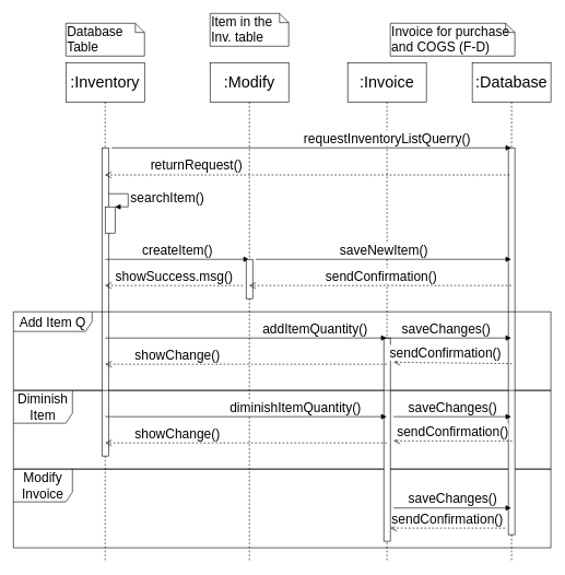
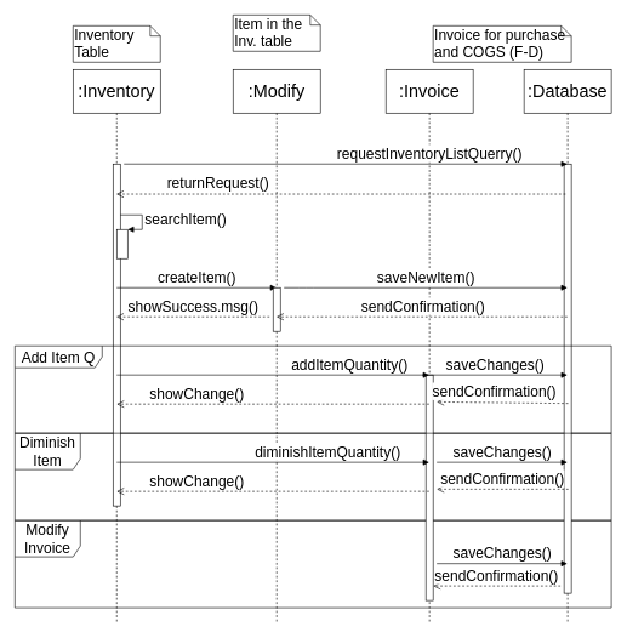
  <mxCell id="0" />
  <mxCell id="1" parent="0" />
  <mxCell id="2" value="Modify Invoice" style="shape=umlFrame;whiteSpace=wrap;html=1;fontSize=20;width=90;height=50;" parent="1" vertex="1"><mxGeometry x="20" y="715" width="820" height="120" as="geometry" /></mxCell>
  <mxCell id="3" value="Diminish Item" style="shape=umlFrame;whiteSpace=wrap;html=1;fontSize=20;width=90;height=50;" parent="1" vertex="1"><mxGeometry x="20" y="595" width="820" height="120" as="geometry" /></mxCell>
  <mxCell id="4" value=":Invoice" style="shape=umlLifeline;perimeter=lifelinePerimeter;whiteSpace=wrap;html=1;container=1;collapsible=0;recursiveResize=0;outlineConnect=0;size=60;fontSize=24;" parent="1" vertex="1"><mxGeometry x="530" y="95" width="120" height="760" as="geometry" /></mxCell>
  <mxCell id="5" value="" style="html=1;points=[];perimeter=orthogonalPerimeter;fontSize=20;" parent="4" vertex="1"><mxGeometry x="55" y="420" width="10" height="310" as="geometry" /></mxCell>
  <mxCell id="6" value=":Database" style="shape=umlLifeline;perimeter=lifelinePerimeter;whiteSpace=wrap;html=1;container=1;collapsible=0;recursiveResize=0;outlineConnect=0;size=60;fontSize=24;" parent="1" vertex="1"><mxGeometry x="720" y="95" width="120" height="760" as="geometry" /></mxCell>
  <mxCell id="7" value="" style="html=1;points=[];perimeter=orthogonalPerimeter;fontSize=20;" parent="6" vertex="1"><mxGeometry x="55" y="130" width="10" height="590" as="geometry" /></mxCell>
  <mxCell id="8" value=":Inventory" style="shape=umlLifeline;perimeter=lifelinePerimeter;whiteSpace=wrap;html=1;container=1;collapsible=0;recursiveResize=0;outlineConnect=0;size=60;fontSize=24;" parent="1" vertex="1"><mxGeometry x="100" y="95" width="120" height="760" as="geometry" /></mxCell>
  <mxCell id="9" value="" style="html=1;points=[];perimeter=orthogonalPerimeter;fontSize=20;" parent="8" vertex="1"><mxGeometry x="55" y="130" width="10" height="470" as="geometry" /></mxCell>
  <mxCell id="10" value="" style="html=1;points=[];perimeter=orthogonalPerimeter;fontSize=20;" parent="8" vertex="1"><mxGeometry x="60" y="220" width="15" height="40" as="geometry" /></mxCell>
  <mxCell id="11" value="searchItem()" style="edgeStyle=orthogonalEdgeStyle;html=1;align=left;spacingLeft=2;endArrow=block;rounded=0;entryX=1;entryY=0;fontSize=20;" parent="8" source="9" target="10" edge="1"><mxGeometry relative="1" as="geometry"><mxPoint x="70" y="200" as="sourcePoint" /><Array as="points"><mxPoint x="95" y="200" /><mxPoint x="95" y="220" /></Array></mxGeometry></mxCell>
  <mxCell id="12" value="createItem()" style="html=1;verticalAlign=bottom;endArrow=block;fontSize=20;" parent="8" target="15" edge="1"><mxGeometry width="80" relative="1" as="geometry"><mxPoint x="60" y="300" as="sourcePoint" /><mxPoint x="140" y="300" as="targetPoint" /></mxGeometry></mxCell>
  <mxCell id="13" value="showChange()" style="html=1;verticalAlign=bottom;endArrow=open;dashed=1;endSize=8;fontSize=20;" parent="8" source="4" edge="1"><mxGeometry x="0.488" relative="1" as="geometry"><mxPoint x="140" y="460" as="sourcePoint" /><mxPoint x="60" y="460" as="targetPoint" /><mxPoint as="offset" /></mxGeometry></mxCell>
  <mxCell id="14" value="Add Item Q" style="shape=umlFrame;whiteSpace=wrap;html=1;fontSize=20;width=120;height=30;" parent="1" vertex="1"><mxGeometry x="20" y="475" width="820" height="120" as="geometry" /></mxCell>
  <mxCell id="15" value=":Modify" style="shape=umlLifeline;perimeter=lifelinePerimeter;whiteSpace=wrap;html=1;container=1;collapsible=0;recursiveResize=0;outlineConnect=0;size=60;fontSize=24;" parent="1" vertex="1"><mxGeometry x="320" y="95" width="120" height="760" as="geometry" /></mxCell>
  <mxCell id="16" value="saveNewItem()" style="html=1;verticalAlign=bottom;endArrow=block;fontSize=20;" parent="15" target="6" edge="1"><mxGeometry width="80" relative="1" as="geometry"><mxPoint x="70" y="300" as="sourcePoint" /><mxPoint x="150" y="310" as="targetPoint" /><Array as="points"><mxPoint x="100" y="300" /><mxPoint x="300" y="300" /></Array></mxGeometry></mxCell>
  <mxCell id="17" value="" style="html=1;points=[];perimeter=orthogonalPerimeter;fontSize=20;" parent="15" vertex="1"><mxGeometry x="55" y="300" width="10" height="60" as="geometry" /></mxCell>
- <mxCell id="18" value="Database Table" style="shape=note;whiteSpace=wrap;html=1;size=14;verticalAlign=top;align=left;spacingTop=-6;fontSize=20;" parent="1" vertex="1"><mxGeometry x="100" width="120" height="50" as="geometry" y="35" /></mxCell>
+ <mxCell id="18" value="Inventory Table" style="shape=note;whiteSpace=wrap;html=1;size=14;verticalAlign=top;align=left;spacingTop=-6;fontSize=20;" parent="1" vertex="1"><mxGeometry x="100" width="120" height="50" as="geometry" y="35" /></mxCell>
  <mxCell id="19" value="Item in the Inv. table" style="shape=note;whiteSpace=wrap;html=1;size=14;verticalAlign=top;align=left;spacingTop=-6;fontSize=20;" parent="1" vertex="1"><mxGeometry x="320" y="20" width="120" height="50" as="geometry" /></mxCell>
  <mxCell id="20" value="requestInventoryListQuerry()" style="html=1;verticalAlign=bottom;endArrow=block;fontSize=20;" parent="1" target="6" edge="1"><mxGeometry x="0.378" width="80" relative="1" as="geometry"><mxPoint x="170" y="225" as="sourcePoint" /><mxPoint x="250" y="225" as="targetPoint" /><Array as="points"><mxPoint x="170" y="225" /></Array><mxPoint as="offset" /></mxGeometry></mxCell>
  <mxCell id="21" value="returnRequest()" style="html=1;verticalAlign=bottom;endArrow=open;dashed=1;endSize=8;fontSize=20;exitX=0.2;exitY=0.07;exitDx=0;exitDy=0;exitPerimeter=0;" parent="1" source="7" target="8" edge="1"><mxGeometry x="0.547" relative="1" as="geometry"><mxPoint x="690" y="255" as="sourcePoint" /><mxPoint x="570" y="255" as="targetPoint" /><mxPoint as="offset" /></mxGeometry></mxCell>
  <mxCell id="22" value="sendConfirmation()" style="html=1;verticalAlign=bottom;endArrow=open;dashed=1;endSize=8;fontSize=20;" parent="1" source="6" target="15" edge="1"><mxGeometry x="-0.004" relative="1" as="geometry"><mxPoint x="660" y="435" as="sourcePoint" /><mxPoint x="580" y="435" as="targetPoint" /><Array as="points"><mxPoint x="510" y="435" /></Array><mxPoint as="offset" /></mxGeometry></mxCell>
  <mxCell id="23" value="showSuccess.msg()" style="html=1;verticalAlign=bottom;endArrow=open;dashed=1;endSize=8;fontSize=20;" parent="1" target="8" edge="1"><mxGeometry relative="1" as="geometry"><mxPoint x="370" y="435" as="sourcePoint" /><mxPoint x="290" y="435" as="targetPoint" /></mxGeometry></mxCell>
  <mxCell id="24" value="addItemQuantity()" style="html=1;verticalAlign=bottom;endArrow=block;fontSize=20;" parent="1" target="4" edge="1"><mxGeometry x="0.49" width="80" relative="1" as="geometry"><mxPoint x="160" y="515" as="sourcePoint" /><mxPoint x="240" y="515" as="targetPoint" /><mxPoint as="offset" /></mxGeometry></mxCell>
  <mxCell id="25" value="saveChanges()" style="html=1;verticalAlign=bottom;endArrow=block;fontSize=20;" parent="1" target="6" edge="1"><mxGeometry width="80" relative="1" as="geometry"><mxPoint x="580" y="515" as="sourcePoint" /><mxPoint x="660" y="515" as="targetPoint" /></mxGeometry></mxCell>
  <mxCell id="26" value="sendConfirmation()" style="html=1;verticalAlign=bottom;endArrow=open;dashed=1;endSize=8;fontSize=20;" parent="1" edge="1"><mxGeometry x="0.115" y="-1" relative="1" as="geometry"><mxPoint x="780.67" y="554.17" as="sourcePoint" /><mxPoint x="600" y="552" as="targetPoint" /><Array as="points" /><mxPoint x="-1" as="offset" /></mxGeometry></mxCell>
  <mxCell id="27" value="Invoice for purchase and COGS (F-D)" style="shape=note;whiteSpace=wrap;html=1;size=14;verticalAlign=top;align=left;spacingTop=-6;fontSize=20;" parent="1" vertex="1"><mxGeometry x="595" y="35" width="190" height="50" as="geometry" /></mxCell>
  <mxCell id="28" value="diminishItemQuantity()" style="html=1;verticalAlign=bottom;endArrow=block;fontSize=20;" parent="1" edge="1"><mxGeometry x="0.35" width="80" relative="1" as="geometry"><mxPoint x="160" y="635" as="sourcePoint" /><mxPoint x="589.5" y="635" as="targetPoint" /><mxPoint as="offset" /></mxGeometry></mxCell>
  <mxCell id="29" value="saveChanges()" style="html=1;verticalAlign=bottom;endArrow=block;fontSize=20;" parent="1" edge="1"><mxGeometry width="80" relative="1" as="geometry"><mxPoint x="600" y="635" as="sourcePoint" /><mxPoint x="779.5" y="635" as="targetPoint" /></mxGeometry></mxCell>
  <mxCell id="30" value="sendConfirmation()" style="html=1;verticalAlign=bottom;endArrow=open;dashed=1;endSize=8;fontSize=20;" parent="1" edge="1"><mxGeometry x="0.005" relative="1" as="geometry"><mxPoint x="781" y="672" as="sourcePoint" /><mxPoint x="600" y="672" as="targetPoint" /><Array as="points" /><mxPoint as="offset" /></mxGeometry></mxCell>
  <mxCell id="31" value="showChange()" style="html=1;verticalAlign=bottom;endArrow=open;dashed=1;endSize=8;fontSize=20;" parent="1" edge="1"><mxGeometry x="0.488" relative="1" as="geometry"><mxPoint x="589.5" y="675" as="sourcePoint" /><mxPoint x="160" y="675" as="targetPoint" /><mxPoint as="offset" /></mxGeometry></mxCell>
  <mxCell id="32" value="saveChanges()" style="html=1;verticalAlign=bottom;endArrow=block;fontSize=20;" parent="1" edge="1"><mxGeometry x="0.003" width="80" relative="1" as="geometry"><mxPoint x="600" y="774.29" as="sourcePoint" /><mxPoint x="779.5" y="774.29" as="targetPoint" /><mxPoint as="offset" /></mxGeometry></mxCell>
  <mxCell id="33" value="sendConfirmation()" style="html=1;verticalAlign=bottom;endArrow=open;dashed=1;endSize=8;fontSize=20;" parent="1" target="5" edge="1"><mxGeometry relative="1" as="geometry"><mxPoint x="770" y="805" as="sourcePoint" /><mxPoint x="690" y="805" as="targetPoint" /></mxGeometry></mxCell>
